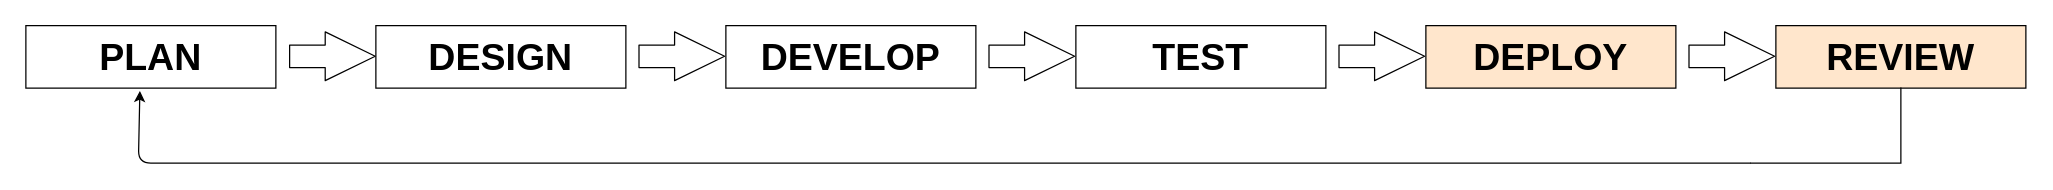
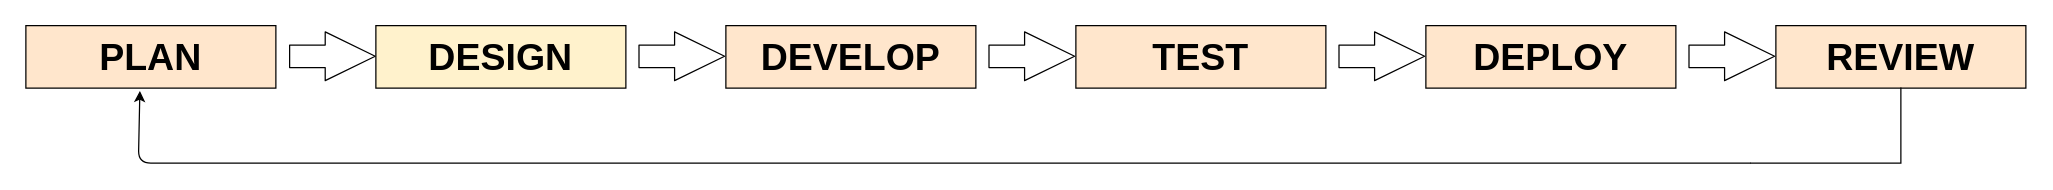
  <mxCell id="0" />
  <mxCell id="1" parent="0" />
- <mxCell id="2" value="&lt;span style=&quot;font-size: 30px&quot;&gt;&lt;b&gt;PLAN&lt;/b&gt;&lt;/span&gt;" style="rounded=0;whiteSpace=wrap;html=1;" parent="1" vertex="1"><mxGeometry x="20" y="20" width="200" height="50" as="geometry" /></mxCell>
+ <mxCell id="2" value="&lt;span style=&quot;font-size: 30px&quot;&gt;&lt;b&gt;PLAN&lt;/b&gt;&lt;/span&gt;" style="rounded=0;whiteSpace=wrap;html=1;fillColor=#ffe6cc;" parent="1" vertex="1"><mxGeometry x="20" y="20" width="200" height="50" as="geometry" /></mxCell>
  <mxCell id="3" value="" style="shape=flexArrow;endArrow=classic;html=1;width=18;endSize=13.01;" edge="1" parent="1"><mxGeometry width="50" height="50" relative="1" as="geometry"><mxPoint x="230.5" y="44.5" as="sourcePoint" /><mxPoint x="300" y="44.5" as="targetPoint" /></mxGeometry></mxCell>
  <mxCell id="4" value="" style="shape=flexArrow;endArrow=classic;html=1;width=18;endSize=13.01;" edge="1" parent="1"><mxGeometry width="50" height="50" relative="1" as="geometry"><mxPoint x="510" y="44.5" as="sourcePoint" /><mxPoint x="579.5" y="44.5" as="targetPoint" /></mxGeometry></mxCell>
  <mxCell id="5" value="" style="shape=flexArrow;endArrow=classic;html=1;width=18;endSize=13.01;" edge="1" parent="1"><mxGeometry width="50" height="50" relative="1" as="geometry"><mxPoint x="790" y="44.5" as="sourcePoint" /><mxPoint x="859.5" y="44.5" as="targetPoint" /></mxGeometry></mxCell>
- <mxCell id="6" value="&lt;span style=&quot;font-size: 30px&quot;&gt;&lt;b&gt;DESIGN&lt;/b&gt;&lt;/span&gt;" style="rounded=0;whiteSpace=wrap;html=1;" vertex="1" parent="1"><mxGeometry x="300" y="20" width="200" height="50" as="geometry" /></mxCell>
- <mxCell id="7" value="&lt;span style=&quot;font-size: 30px&quot;&gt;&lt;b&gt;DEVELOP&lt;/b&gt;&lt;/span&gt;" style="rounded=0;whiteSpace=wrap;html=1;" vertex="1" parent="1"><mxGeometry x="580" y="20" width="200" height="50" as="geometry" /></mxCell>
- <mxCell id="8" value="&lt;span style=&quot;font-size: 30px&quot;&gt;&lt;b&gt;TEST&lt;/b&gt;&lt;/span&gt;" style="rounded=0;whiteSpace=wrap;html=1;" vertex="1" parent="1"><mxGeometry x="860" y="20" width="200" height="50" as="geometry" /></mxCell>
+ <mxCell id="6" value="&lt;span style=&quot;font-size: 30px&quot;&gt;&lt;b&gt;DESIGN&lt;/b&gt;&lt;/span&gt;" style="rounded=0;whiteSpace=wrap;html=1;fillColor=#fff2cc;" vertex="1" parent="1"><mxGeometry x="300" y="20" width="200" height="50" as="geometry" /></mxCell>
+ <mxCell id="7" value="&lt;span style=&quot;font-size: 30px&quot;&gt;&lt;b&gt;DEVELOP&lt;/b&gt;&lt;/span&gt;" style="rounded=0;whiteSpace=wrap;html=1;fillColor=#ffe6cc;" vertex="1" parent="1"><mxGeometry x="580" y="20" width="200" height="50" as="geometry" /></mxCell>
+ <mxCell id="8" value="&lt;span style=&quot;font-size: 30px&quot;&gt;&lt;b&gt;TEST&lt;/b&gt;&lt;/span&gt;" style="rounded=0;whiteSpace=wrap;html=1;fillColor=#ffe6cc;" vertex="1" parent="1"><mxGeometry x="860" y="20" width="200" height="50" as="geometry" /></mxCell>
  <mxCell id="9" value="&lt;span style=&quot;font-size: 30px&quot;&gt;&lt;b&gt;DEPLOY&lt;/b&gt;&lt;/span&gt;" style="rounded=0;whiteSpace=wrap;html=1;fillColor=#ffe6cc;" vertex="1" parent="1"><mxGeometry x="1140" y="20" width="200" height="50" as="geometry" /></mxCell>
  <mxCell id="10" value="" style="shape=flexArrow;endArrow=classic;html=1;width=18;endSize=13.01;" edge="1" parent="1"><mxGeometry width="50" height="50" relative="1" as="geometry"><mxPoint x="1070" y="44.5" as="sourcePoint" /><mxPoint x="1139.5" y="44.5" as="targetPoint" /></mxGeometry></mxCell>
  <mxCell id="11" value="&lt;span style=&quot;font-size: 30px&quot;&gt;&lt;b&gt;REVIEW&lt;/b&gt;&lt;/span&gt;" style="rounded=0;whiteSpace=wrap;html=1;fillColor=#ffe6cc;" vertex="1" parent="1"><mxGeometry x="1420" y="20" width="200" height="50" as="geometry" /></mxCell>
  <mxCell id="12" value="" style="shape=flexArrow;endArrow=classic;html=1;width=18;endSize=13.01;" edge="1" parent="1"><mxGeometry width="50" height="50" relative="1" as="geometry"><mxPoint x="1350" y="44.5" as="sourcePoint" /><mxPoint x="1419.5" y="44.5" as="targetPoint" /></mxGeometry></mxCell>
  <mxCell id="13" value="" style="shape=partialRectangle;whiteSpace=wrap;html=1;top=0;left=0;fillColor=none;" vertex="1" parent="1"><mxGeometry x="1400" y="70" width="120" height="60" as="geometry" /></mxCell>
  <mxCell id="14" value="" style="endArrow=classic;html=1;exitX=0;exitY=1;exitDx=0;exitDy=0;entryX=0.456;entryY=1.044;entryDx=0;entryDy=0;entryPerimeter=0;" edge="1" parent="1" source="13" target="2"><mxGeometry width="50" height="50" relative="1" as="geometry"><mxPoint x="1180" y="210" as="sourcePoint" /><mxPoint x="240" y="130" as="targetPoint" /><Array as="points"><mxPoint x="110" y="130" /></Array></mxGeometry></mxCell>
